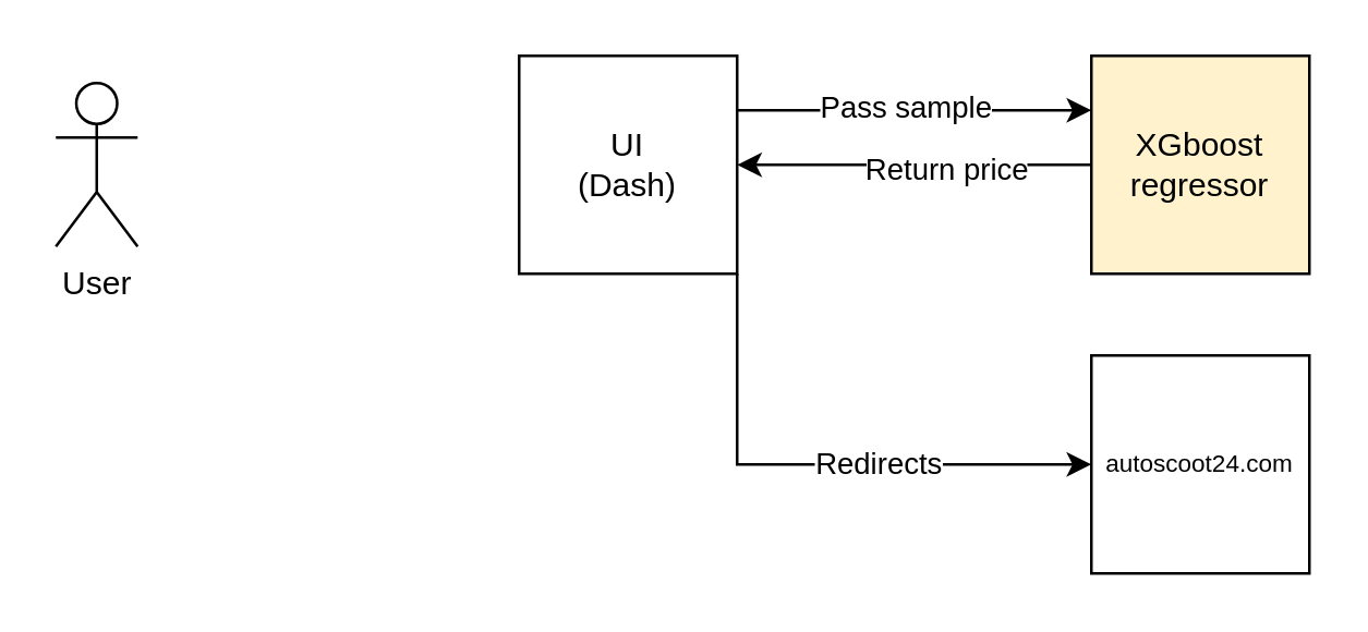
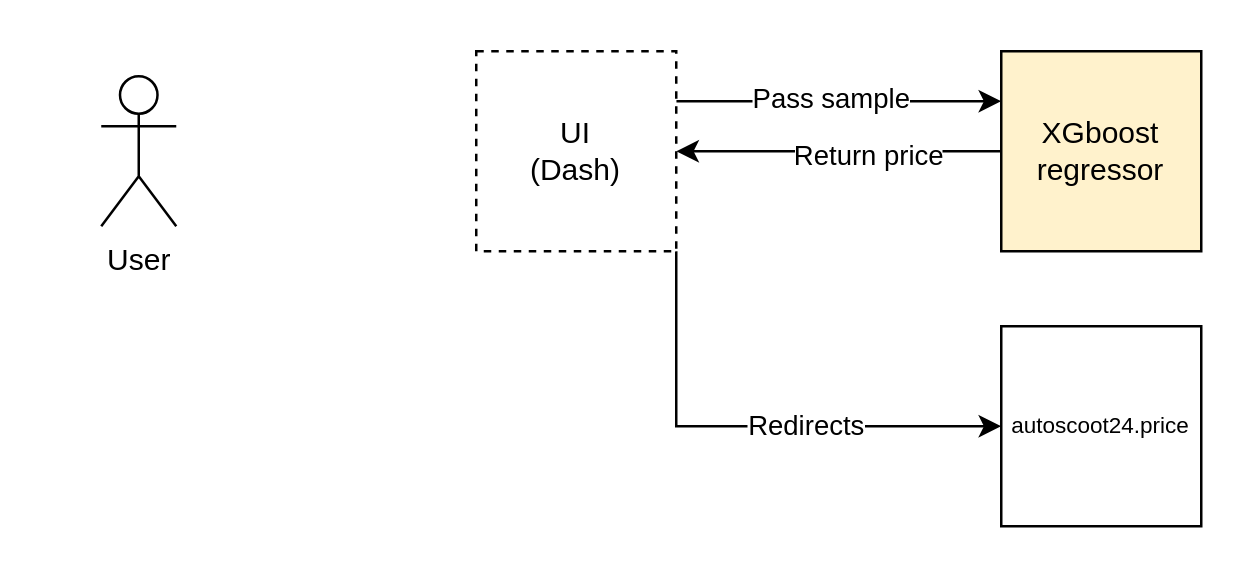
  <mxCell id="0" />
  <mxCell id="1" parent="0" />
- <mxCell id="2" value="User" style="shape=umlActor;verticalLabelPosition=bottom;verticalAlign=top;html=1;outlineConnect=0;" vertex="1" parent="1"><mxGeometry x="20" y="30" width="30" height="60" as="geometry" /></mxCell>
+ <mxCell id="2" value="User" style="shape=umlActor;verticalLabelPosition=bottom;verticalAlign=top;html=1;outlineConnect=0;" vertex="1" parent="1"><mxGeometry x="40" y="30" width="30" height="60" as="geometry" /></mxCell>
  <mxCell id="3" style="edgeStyle=orthogonalEdgeStyle;rounded=0;orthogonalLoop=1;jettySize=auto;html=1;exitX=1;exitY=0.25;exitDx=0;exitDy=0;entryX=0;entryY=0.25;entryDx=0;entryDy=0;" edge="1" parent="1" source="7" target="10"><mxGeometry relative="1" as="geometry" /></mxCell>
  <mxCell id="4" value="Pass sample" style="edgeLabel;html=1;align=center;verticalAlign=middle;resizable=0;points=[];" vertex="1" connectable="0" parent="3"><mxGeometry x="-0.059" y="2" relative="1" as="geometry"><mxPoint as="offset" /></mxGeometry></mxCell>
  <mxCell id="5" style="edgeStyle=orthogonalEdgeStyle;rounded=0;orthogonalLoop=1;jettySize=auto;html=1;exitX=1;exitY=1;exitDx=0;exitDy=0;entryX=0;entryY=0.5;entryDx=0;entryDy=0;" edge="1" parent="1" source="7" target="11"><mxGeometry relative="1" as="geometry" /></mxCell>
  <mxCell id="6" value="Redirects" style="edgeLabel;html=1;align=center;verticalAlign=middle;resizable=0;points=[];" vertex="1" connectable="0" parent="5"><mxGeometry x="0.207" y="1" relative="1" as="geometry"><mxPoint as="offset" /></mxGeometry></mxCell>
- <mxCell id="7" value="UI&lt;div&gt;(Dash)&lt;/div&gt;" style="whiteSpace=wrap;html=1;aspect=fixed;" vertex="1" parent="1"><mxGeometry x="190" y="20" width="80" height="80" as="geometry" /></mxCell>
+ <mxCell id="7" value="UI&lt;div&gt;(Dash)&lt;/div&gt;" style="whiteSpace=wrap;html=1;aspect=fixed;dashed=1;" vertex="1" parent="1"><mxGeometry x="190" y="20" width="80" height="80" as="geometry" /></mxCell>
  <mxCell id="8" style="edgeStyle=orthogonalEdgeStyle;rounded=0;orthogonalLoop=1;jettySize=auto;html=1;exitX=0;exitY=0.5;exitDx=0;exitDy=0;entryX=1;entryY=0.5;entryDx=0;entryDy=0;" edge="1" parent="1" source="10" target="7"><mxGeometry relative="1" as="geometry" /></mxCell>
  <mxCell id="9" value="Return price" style="edgeLabel;html=1;align=center;verticalAlign=middle;resizable=0;points=[];" vertex="1" connectable="0" parent="8"><mxGeometry x="-0.172" y="1" relative="1" as="geometry"><mxPoint as="offset" /></mxGeometry></mxCell>
  <mxCell id="10" value="XGboost regressor" style="whiteSpace=wrap;html=1;aspect=fixed;fillColor=#fff2cc;" vertex="1" parent="1"><mxGeometry x="400" y="20" width="80" height="80" as="geometry" /></mxCell>
- <mxCell id="11" value="autoscoot24.com" style="whiteSpace=wrap;html=1;aspect=fixed;fontSize=9;" vertex="1" parent="1"><mxGeometry x="400" y="130" width="80" height="80" as="geometry" /></mxCell>
+ <mxCell id="11" value="autoscoot24.price" style="whiteSpace=wrap;html=1;aspect=fixed;fontSize=9;" vertex="1" parent="1"><mxGeometry x="400" y="130" width="80" height="80" as="geometry" /></mxCell>
